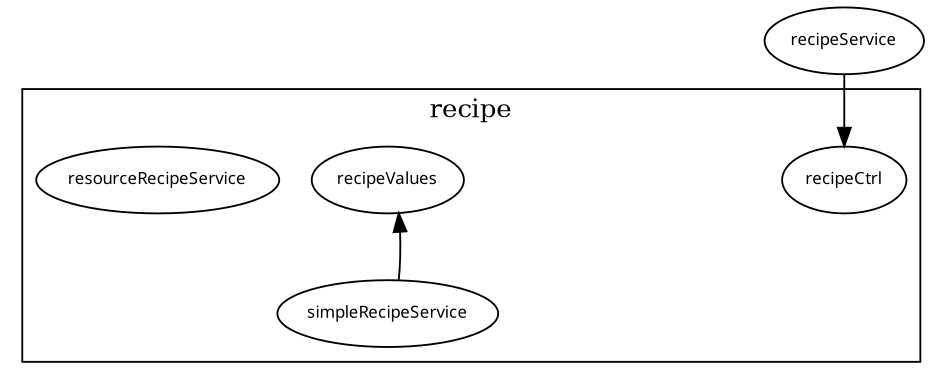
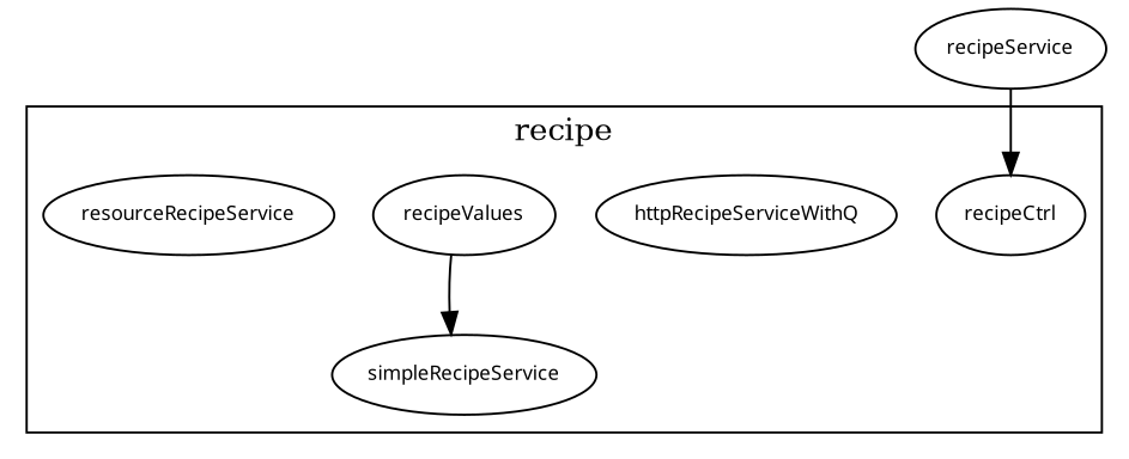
  digraph {
    compound=true
    node [fontname=Verdana fontsize=9]
    recipeCtrl
+   httpRecipeServiceWithQ
    recipeValues
    resourceRecipeService
    simpleRecipeService
    recipeService
    subgraph cluster_1 {
      label=recipe
      recipeCtrl
+     httpRecipeServiceWithQ
      recipeValues
      resourceRecipeService
      simpleRecipeService
    }
-   simpleRecipeService -> recipeValues
+   recipeValues -> simpleRecipeService
    recipeService -> recipeCtrl
  }
